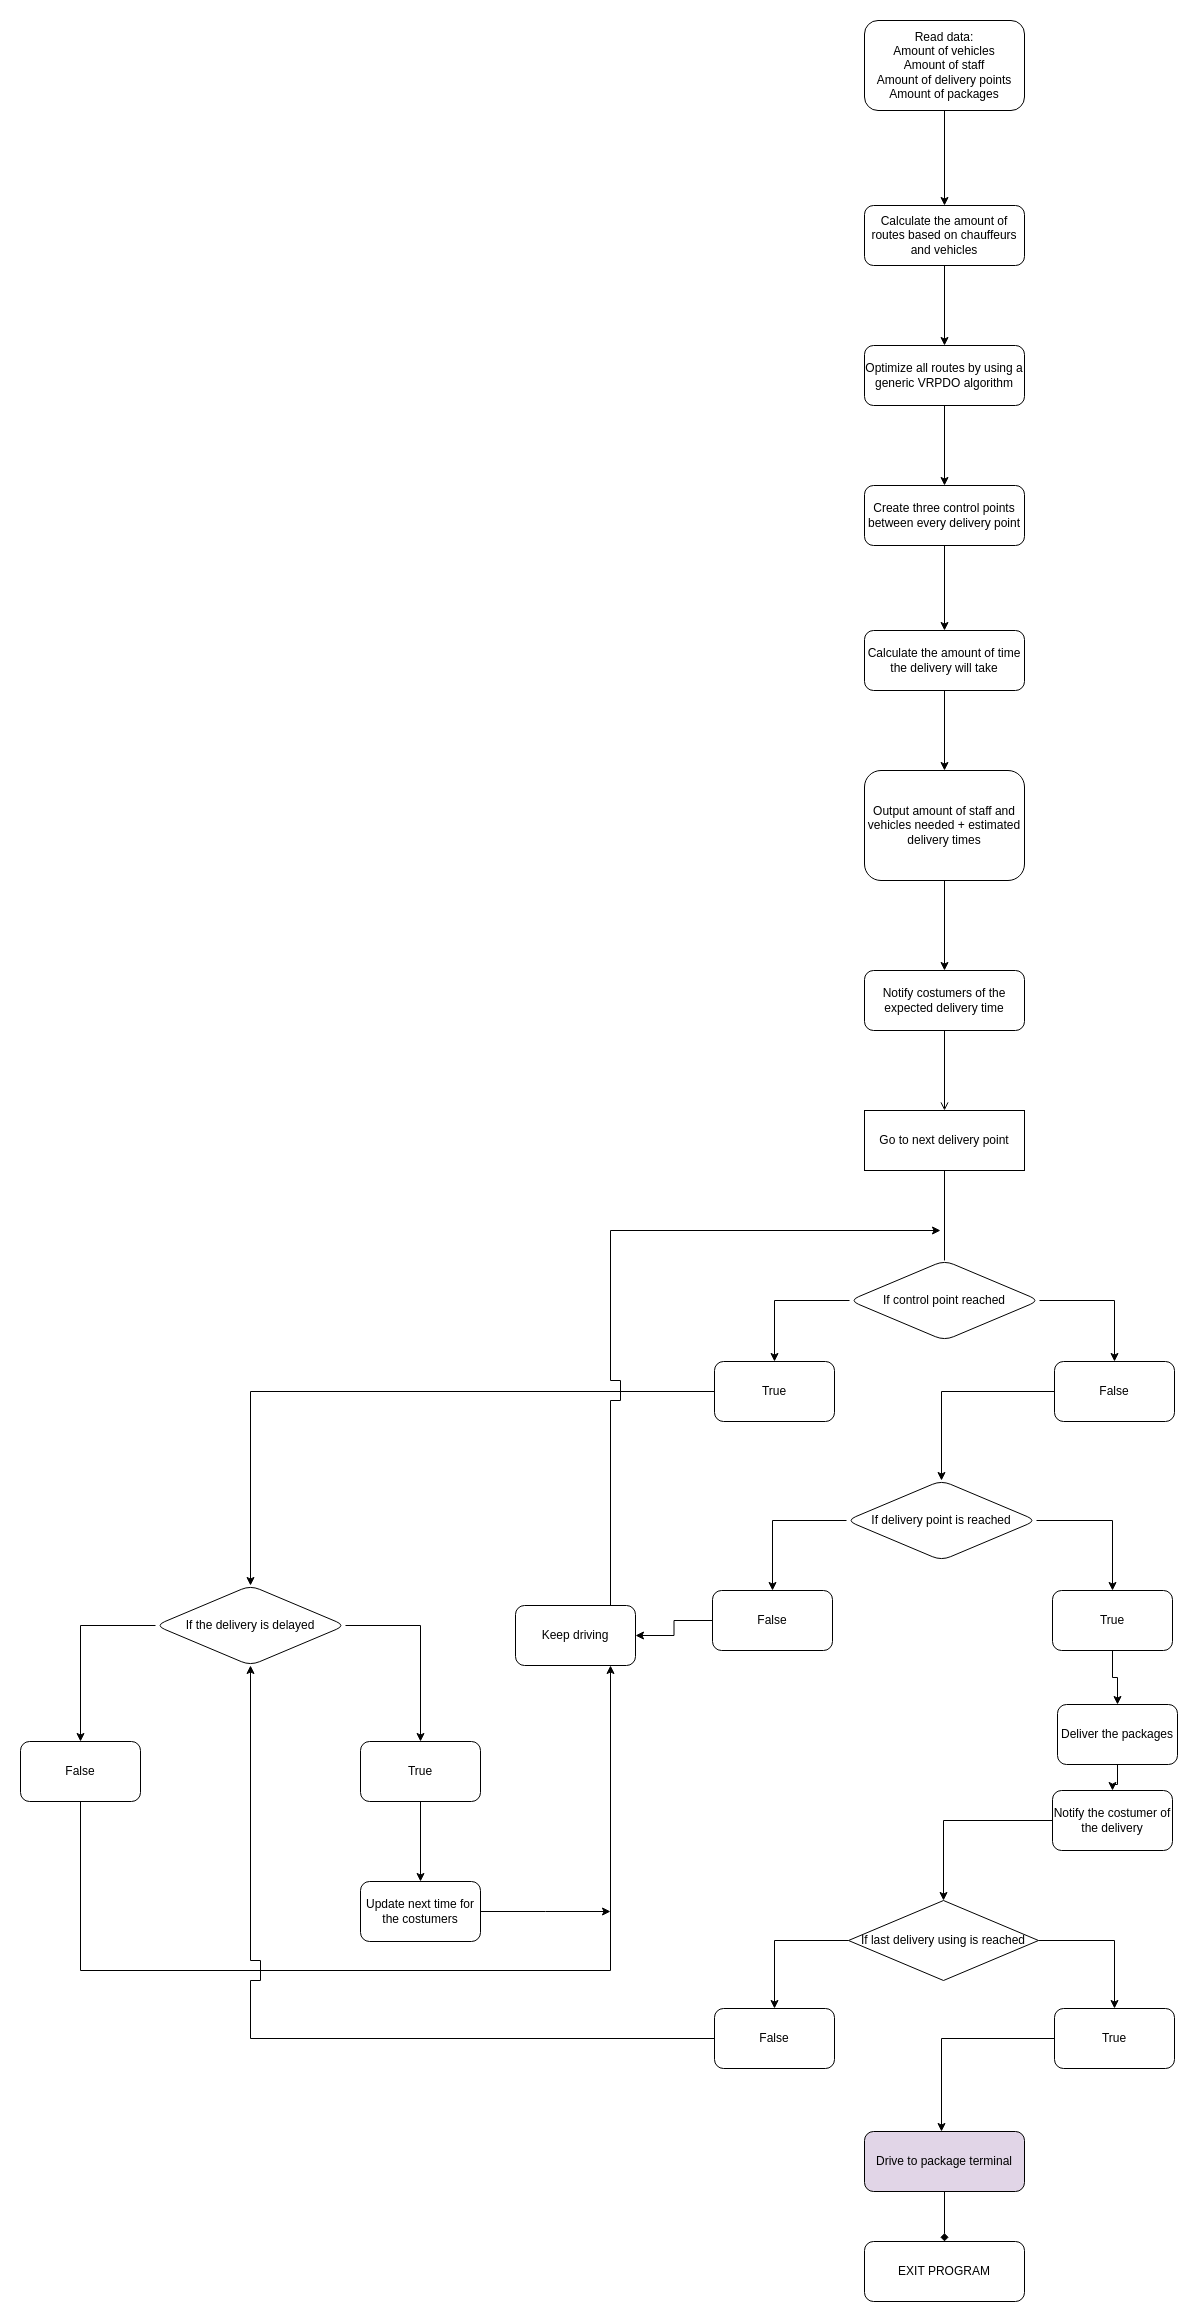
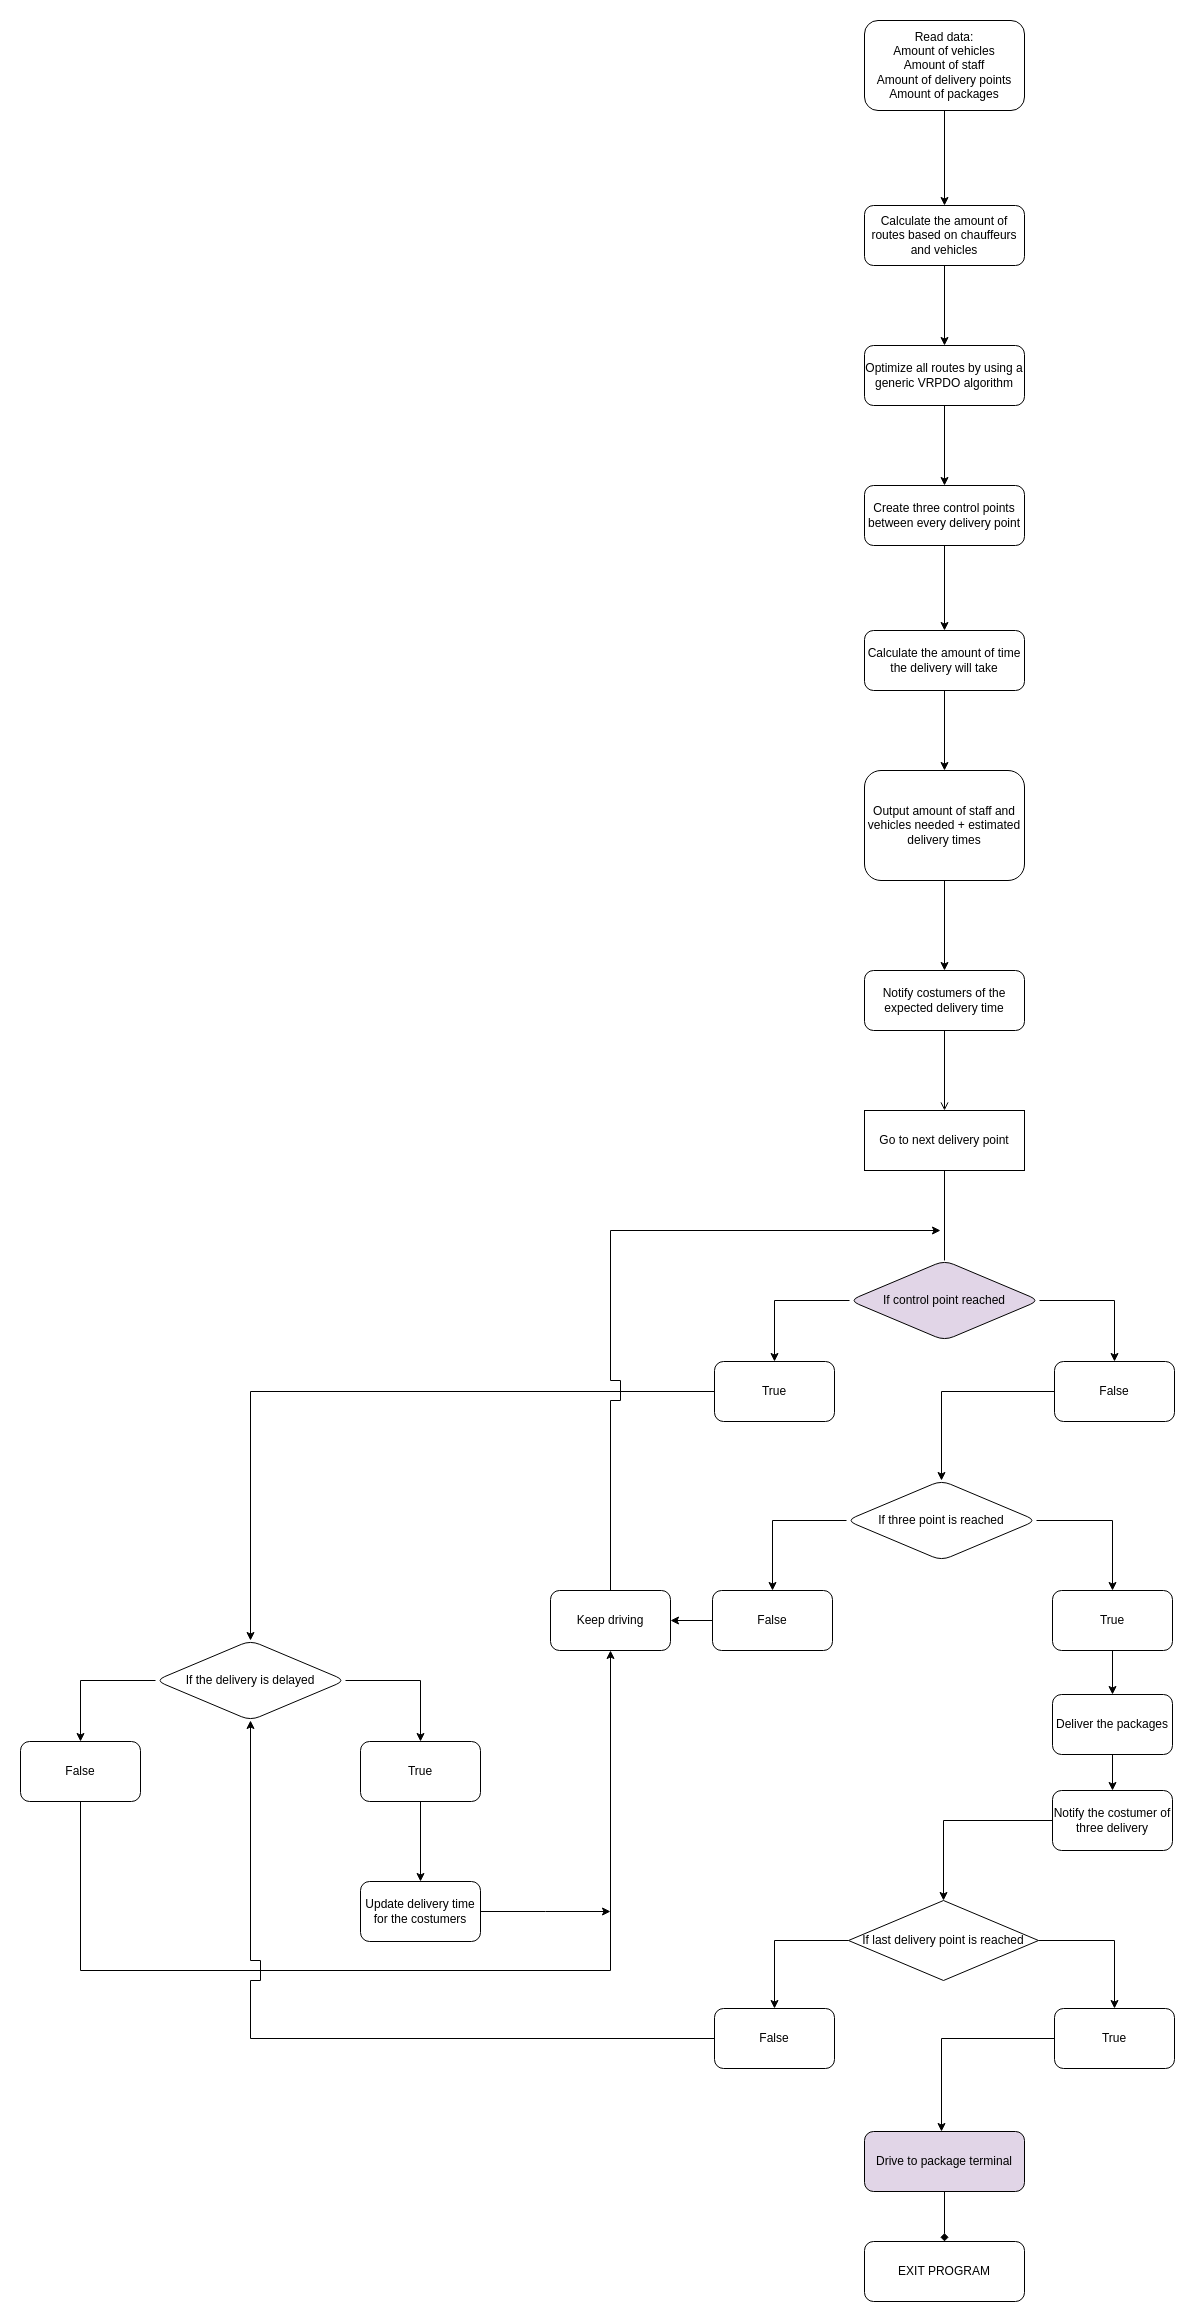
  <mxCell id="0" />
  <mxCell id="1" parent="0" />
  <mxCell id="2" value="" style="edgeStyle=orthogonalEdgeStyle;rounded=0;orthogonalLoop=1;jettySize=auto;html=1;" edge="1" parent="1" source="3" target="5"><mxGeometry relative="1" as="geometry" /></mxCell>
  <mxCell id="3" value="Read data:&lt;div&gt;Amount of vehicles&lt;/div&gt;&lt;div&gt;Amount of staff&lt;/div&gt;&lt;div&gt;Amount of delivery points&lt;/div&gt;&lt;div&gt;Amount of packages&lt;/div&gt;" style="rounded=1;whiteSpace=wrap;html=1;" vertex="1" parent="1"><mxGeometry x="864" y="20" width="160" height="90" as="geometry" /></mxCell>
  <mxCell id="4" value="" style="edgeStyle=orthogonalEdgeStyle;rounded=0;orthogonalLoop=1;jettySize=auto;html=1;" edge="1" parent="1" source="5" target="7"><mxGeometry relative="1" as="geometry" /></mxCell>
  <mxCell id="5" value="Calculate the amount of routes based on chauffeurs and vehicles" style="whiteSpace=wrap;html=1;rounded=1;" vertex="1" parent="1"><mxGeometry x="864" y="205" width="160" height="60" as="geometry" /></mxCell>
  <mxCell id="6" value="" style="edgeStyle=orthogonalEdgeStyle;rounded=0;orthogonalLoop=1;jettySize=auto;html=1;" edge="1" parent="1" source="7" target="29"><mxGeometry relative="1" as="geometry" /></mxCell>
  <mxCell id="7" value="Optimize all routes by using a generic VRPDO algorithm" style="whiteSpace=wrap;html=1;rounded=1;" vertex="1" parent="1"><mxGeometry x="864" y="345" width="160" height="60" as="geometry" /></mxCell>
  <mxCell id="8" value="" style="edgeStyle=orthogonalEdgeStyle;rounded=0;orthogonalLoop=1;jettySize=auto;html=1;" edge="1" parent="1" source="9" target="54"><mxGeometry relative="1" as="geometry" /></mxCell>
  <mxCell id="9" value="Calculate the amount of time the delivery will take" style="whiteSpace=wrap;html=1;rounded=1;" vertex="1" parent="1"><mxGeometry x="864" y="630" width="160" height="60" as="geometry" /></mxCell>
  <mxCell id="10" value="" style="edgeStyle=orthogonalEdgeStyle;rounded=0;orthogonalLoop=1;jettySize=auto;html=1;" edge="1" parent="1" source="12" target="14"><mxGeometry relative="1" as="geometry" /></mxCell>
  <mxCell id="11" style="edgeStyle=orthogonalEdgeStyle;rounded=0;orthogonalLoop=1;jettySize=auto;html=1;" edge="1" parent="1" source="12" target="18"><mxGeometry relative="1" as="geometry" /></mxCell>
- <mxCell id="12" value="If the delivery is delayed" style="rhombus;whiteSpace=wrap;html=1;rounded=1;" vertex="1" parent="1"><mxGeometry x="155" y="1585" width="190" height="80" as="geometry" /></mxCell>
+ <mxCell id="12" value="If the delivery is delayed" style="rhombus;whiteSpace=wrap;html=1;rounded=1;" vertex="1" parent="1"><mxGeometry x="155" y="1640" width="190" height="80" as="geometry" /></mxCell>
  <mxCell id="13" value="" style="edgeStyle=orthogonalEdgeStyle;rounded=0;orthogonalLoop=1;jettySize=auto;html=1;" edge="1" parent="1" source="14" target="24"><mxGeometry relative="1" as="geometry" /></mxCell>
  <mxCell id="14" value="True" style="whiteSpace=wrap;html=1;rounded=1;" vertex="1" parent="1"><mxGeometry x="360" y="1741" width="120" height="60" as="geometry" /></mxCell>
  <mxCell id="15" value="" style="edgeStyle=orthogonalEdgeStyle;rounded=0;orthogonalLoop=1;jettySize=auto;html=1;" edge="1" parent="1" source="16" target="56"><mxGeometry relative="1" as="geometry" /></mxCell>
- <mxCell id="16" value="Deliver the packages" style="whiteSpace=wrap;html=1;rounded=1;" vertex="1" parent="1"><mxGeometry x="1057" y="1704" width="120" height="60" as="geometry" /></mxCell>
+ <mxCell id="16" value="Deliver the packages" style="whiteSpace=wrap;html=1;rounded=1;" vertex="1" parent="1"><mxGeometry x="1052" y="1694" width="120" height="60" as="geometry" /></mxCell>
  <mxCell id="17" style="edgeStyle=orthogonalEdgeStyle;rounded=0;orthogonalLoop=1;jettySize=auto;html=1;" edge="1" parent="1" source="18" target="42"><mxGeometry relative="1" as="geometry"><Array as="points"><mxPoint x="80" y="1970" /><mxPoint x="610" y="1970" /></Array></mxGeometry></mxCell>
  <mxCell id="18" value="False" style="whiteSpace=wrap;html=1;rounded=1;" vertex="1" parent="1"><mxGeometry x="20" y="1741" width="120" height="60" as="geometry" /></mxCell>
  <mxCell id="19" value="" style="edgeStyle=orthogonalEdgeStyle;rounded=0;orthogonalLoop=1;jettySize=auto;html=1;endArrow=open;" edge="1" parent="1" source="20" target="22"><mxGeometry relative="1" as="geometry" /></mxCell>
  <mxCell id="20" value="Notify costumers of the expected delivery time" style="whiteSpace=wrap;html=1;rounded=1;" vertex="1" parent="1"><mxGeometry x="864" y="970" width="160" height="60" as="geometry" /></mxCell>
  <mxCell id="21" style="edgeStyle=orthogonalEdgeStyle;rounded=0;orthogonalLoop=1;jettySize=auto;html=1;endArrow=none;" edge="1" parent="1" source="22" target="36"><mxGeometry relative="1" as="geometry" /></mxCell>
  <mxCell id="22" value="Go to next delivery point" style="whiteSpace=wrap;html=1;rounded=0;" vertex="1" parent="1"><mxGeometry x="864" y="1110" width="160" height="60" as="geometry" /></mxCell>
  <mxCell id="23" style="edgeStyle=orthogonalEdgeStyle;rounded=0;orthogonalLoop=1;jettySize=auto;html=1;" edge="1" parent="1" source="24"><mxGeometry relative="1" as="geometry"><mxPoint x="610" y="1911" as="targetPoint" /></mxGeometry></mxCell>
- <mxCell id="24" value="Update next time for the costumers" style="whiteSpace=wrap;html=1;rounded=1;" vertex="1" parent="1"><mxGeometry x="360" y="1881" width="120" height="60" as="geometry" /></mxCell>
+ <mxCell id="24" value="Update delivery time for the costumers" style="whiteSpace=wrap;html=1;rounded=1;" vertex="1" parent="1"><mxGeometry x="360" y="1881" width="120" height="60" as="geometry" /></mxCell>
  <mxCell id="25" value="" style="edgeStyle=orthogonalEdgeStyle;rounded=0;orthogonalLoop=1;jettySize=auto;html=1;" edge="1" parent="1" source="27" target="31"><mxGeometry relative="1" as="geometry" /></mxCell>
  <mxCell id="26" value="" style="edgeStyle=orthogonalEdgeStyle;rounded=0;orthogonalLoop=1;jettySize=auto;html=1;" edge="1" parent="1" source="27" target="33"><mxGeometry relative="1" as="geometry" /></mxCell>
- <mxCell id="27" value="If delivery point is reached" style="rhombus;whiteSpace=wrap;html=1;rounded=1;" vertex="1" parent="1"><mxGeometry x="846" y="1480" width="190" height="80" as="geometry" /></mxCell>
+ <mxCell id="27" value="If three point is reached" style="rhombus;whiteSpace=wrap;html=1;rounded=1;" vertex="1" parent="1"><mxGeometry x="846" y="1480" width="190" height="80" as="geometry" /></mxCell>
  <mxCell id="28" style="edgeStyle=orthogonalEdgeStyle;rounded=0;orthogonalLoop=1;jettySize=auto;html=1;entryX=0.5;entryY=0;entryDx=0;entryDy=0;" edge="1" parent="1" source="29" target="9"><mxGeometry relative="1" as="geometry" /></mxCell>
  <mxCell id="29" value="Create three control points between every delivery point" style="whiteSpace=wrap;html=1;rounded=1;" vertex="1" parent="1"><mxGeometry x="864" y="485" width="160" height="60" as="geometry" /></mxCell>
  <mxCell id="30" style="edgeStyle=orthogonalEdgeStyle;rounded=0;orthogonalLoop=1;jettySize=auto;html=1;entryX=1;entryY=0.5;entryDx=0;entryDy=0;" edge="1" parent="1" source="31" target="42"><mxGeometry relative="1" as="geometry" /></mxCell>
  <mxCell id="31" value="False" style="whiteSpace=wrap;html=1;rounded=1;" vertex="1" parent="1"><mxGeometry x="712" y="1590" width="120" height="60" as="geometry" /></mxCell>
  <mxCell id="32" style="edgeStyle=orthogonalEdgeStyle;rounded=0;orthogonalLoop=1;jettySize=auto;html=1;" edge="1" parent="1" source="33" target="16"><mxGeometry relative="1" as="geometry" /></mxCell>
  <mxCell id="33" value="True" style="whiteSpace=wrap;html=1;rounded=1;" vertex="1" parent="1"><mxGeometry x="1052" y="1590" width="120" height="60" as="geometry" /></mxCell>
  <mxCell id="34" value="" style="edgeStyle=orthogonalEdgeStyle;rounded=0;orthogonalLoop=1;jettySize=auto;html=1;" edge="1" parent="1" source="36" target="38"><mxGeometry relative="1" as="geometry" /></mxCell>
  <mxCell id="35" value="" style="edgeStyle=orthogonalEdgeStyle;rounded=0;orthogonalLoop=1;jettySize=auto;html=1;" edge="1" parent="1" source="36" target="40"><mxGeometry relative="1" as="geometry" /></mxCell>
- <mxCell id="36" value="If control point reached" style="rhombus;whiteSpace=wrap;html=1;rounded=1;" vertex="1" parent="1"><mxGeometry x="849" y="1260" width="190" height="80" as="geometry" /></mxCell>
+ <mxCell id="36" value="If control point reached" style="rhombus;whiteSpace=wrap;html=1;rounded=1;fillColor=#e1d5e7;" vertex="1" parent="1"><mxGeometry x="849" y="1260" width="190" height="80" as="geometry" /></mxCell>
  <mxCell id="37" style="edgeStyle=orthogonalEdgeStyle;rounded=0;orthogonalLoop=1;jettySize=auto;html=1;" edge="1" parent="1" source="38" target="27"><mxGeometry relative="1" as="geometry" /></mxCell>
  <mxCell id="38" value="False" style="whiteSpace=wrap;html=1;rounded=1;" vertex="1" parent="1"><mxGeometry x="1054" y="1361" width="120" height="60" as="geometry" /></mxCell>
  <mxCell id="39" style="edgeStyle=orthogonalEdgeStyle;rounded=0;orthogonalLoop=1;jettySize=auto;html=1;" edge="1" parent="1" source="40" target="12"><mxGeometry relative="1" as="geometry" /></mxCell>
  <mxCell id="40" value="True" style="whiteSpace=wrap;html=1;rounded=1;" vertex="1" parent="1"><mxGeometry x="714" y="1361" width="120" height="60" as="geometry" /></mxCell>
  <mxCell id="41" style="edgeStyle=orthogonalEdgeStyle;rounded=0;orthogonalLoop=1;jettySize=auto;html=1;" edge="1" parent="1" source="42"><mxGeometry relative="1" as="geometry"><mxPoint x="940" y="1230" as="targetPoint" /><Array as="points"><mxPoint x="610" y="1400" /><mxPoint x="620" y="1400" /><mxPoint x="620" y="1380" /><mxPoint x="610" y="1380" /><mxPoint x="610" y="1230" /></Array></mxGeometry></mxCell>
- <mxCell id="42" value="Keep driving" style="whiteSpace=wrap;html=1;rounded=1;" vertex="1" parent="1"><mxGeometry x="515" y="1605" width="120" height="60" as="geometry" /></mxCell>
+ <mxCell id="42" value="Keep driving" style="whiteSpace=wrap;html=1;rounded=1;" vertex="1" parent="1"><mxGeometry x="550" y="1590" width="120" height="60" as="geometry" /></mxCell>
  <mxCell id="43" value="" style="edgeStyle=orthogonalEdgeStyle;rounded=0;orthogonalLoop=1;jettySize=auto;html=1;" edge="1" parent="1" source="45" target="47"><mxGeometry relative="1" as="geometry" /></mxCell>
  <mxCell id="44" value="" style="edgeStyle=orthogonalEdgeStyle;rounded=0;orthogonalLoop=1;jettySize=auto;html=1;" edge="1" parent="1" source="45" target="49"><mxGeometry relative="1" as="geometry" /></mxCell>
- <mxCell id="45" value="If last delivery using is reached" style="rhombus;whiteSpace=wrap;html=1;" vertex="1" parent="1"><mxGeometry x="848" y="1900" width="190" height="80" as="geometry" /></mxCell>
+ <mxCell id="45" value="If last delivery point is reached" style="rhombus;whiteSpace=wrap;html=1;" vertex="1" parent="1"><mxGeometry x="848" y="1900" width="190" height="80" as="geometry" /></mxCell>
  <mxCell id="46" style="edgeStyle=orthogonalEdgeStyle;rounded=0;orthogonalLoop=1;jettySize=auto;html=1;" edge="1" parent="1" source="47" target="51"><mxGeometry relative="1" as="geometry"><mxPoint x="941" y="2190" as="targetPoint" /><Array as="points"><mxPoint x="941" y="2038" /></Array></mxGeometry></mxCell>
  <mxCell id="47" value="True" style="rounded=1;whiteSpace=wrap;html=1;" vertex="1" parent="1"><mxGeometry x="1054" y="2008" width="120" height="60" as="geometry" /></mxCell>
  <mxCell id="48" style="edgeStyle=orthogonalEdgeStyle;rounded=0;orthogonalLoop=1;jettySize=auto;html=1;entryX=0.5;entryY=1;entryDx=0;entryDy=0;" edge="1" parent="1" source="49" target="12"><mxGeometry relative="1" as="geometry"><mxPoint x="260" y="1760" as="targetPoint" /><Array as="points"><mxPoint x="250" y="2038" /><mxPoint x="250" y="1980" /><mxPoint x="260" y="1980" /><mxPoint x="260" y="1960" /><mxPoint x="250" y="1960" /></Array></mxGeometry></mxCell>
  <mxCell id="49" value="False" style="rounded=1;whiteSpace=wrap;html=1;" vertex="1" parent="1"><mxGeometry x="714" y="2008" width="120" height="60" as="geometry" /></mxCell>
  <mxCell id="50" value="" style="edgeStyle=orthogonalEdgeStyle;rounded=0;orthogonalLoop=1;jettySize=auto;html=1;endArrow=diamond;" edge="1" parent="1" source="51" target="52"><mxGeometry relative="1" as="geometry" /></mxCell>
  <mxCell id="51" value="Drive to package terminal" style="rounded=1;whiteSpace=wrap;html=1;fillColor=#e1d5e7;" vertex="1" parent="1"><mxGeometry x="864" y="2131" width="160" height="60" as="geometry" /></mxCell>
  <mxCell id="52" value="EXIT PROGRAM" style="whiteSpace=wrap;html=1;rounded=1;" vertex="1" parent="1"><mxGeometry x="864" y="2241" width="160" height="60" as="geometry" /></mxCell>
  <mxCell id="53" style="edgeStyle=orthogonalEdgeStyle;rounded=0;orthogonalLoop=1;jettySize=auto;html=1;" edge="1" parent="1" source="54" target="20"><mxGeometry relative="1" as="geometry" /></mxCell>
  <mxCell id="54" value="Output amount of staff and vehicles needed + estimated delivery times" style="whiteSpace=wrap;html=1;rounded=1;" vertex="1" parent="1"><mxGeometry x="864" y="770" width="160" height="110" as="geometry" /></mxCell>
  <mxCell id="55" style="edgeStyle=orthogonalEdgeStyle;rounded=0;orthogonalLoop=1;jettySize=auto;html=1;" edge="1" parent="1" source="56" target="45"><mxGeometry relative="1" as="geometry" /></mxCell>
- <mxCell id="56" value="Notify the costumer of the delivery" style="whiteSpace=wrap;html=1;rounded=1;" vertex="1" parent="1"><mxGeometry x="1052" y="1790" width="120" height="60" as="geometry" /></mxCell>
+ <mxCell id="56" value="Notify the costumer of three delivery" style="whiteSpace=wrap;html=1;rounded=1;" vertex="1" parent="1"><mxGeometry x="1052" y="1790" width="120" height="60" as="geometry" /></mxCell>
